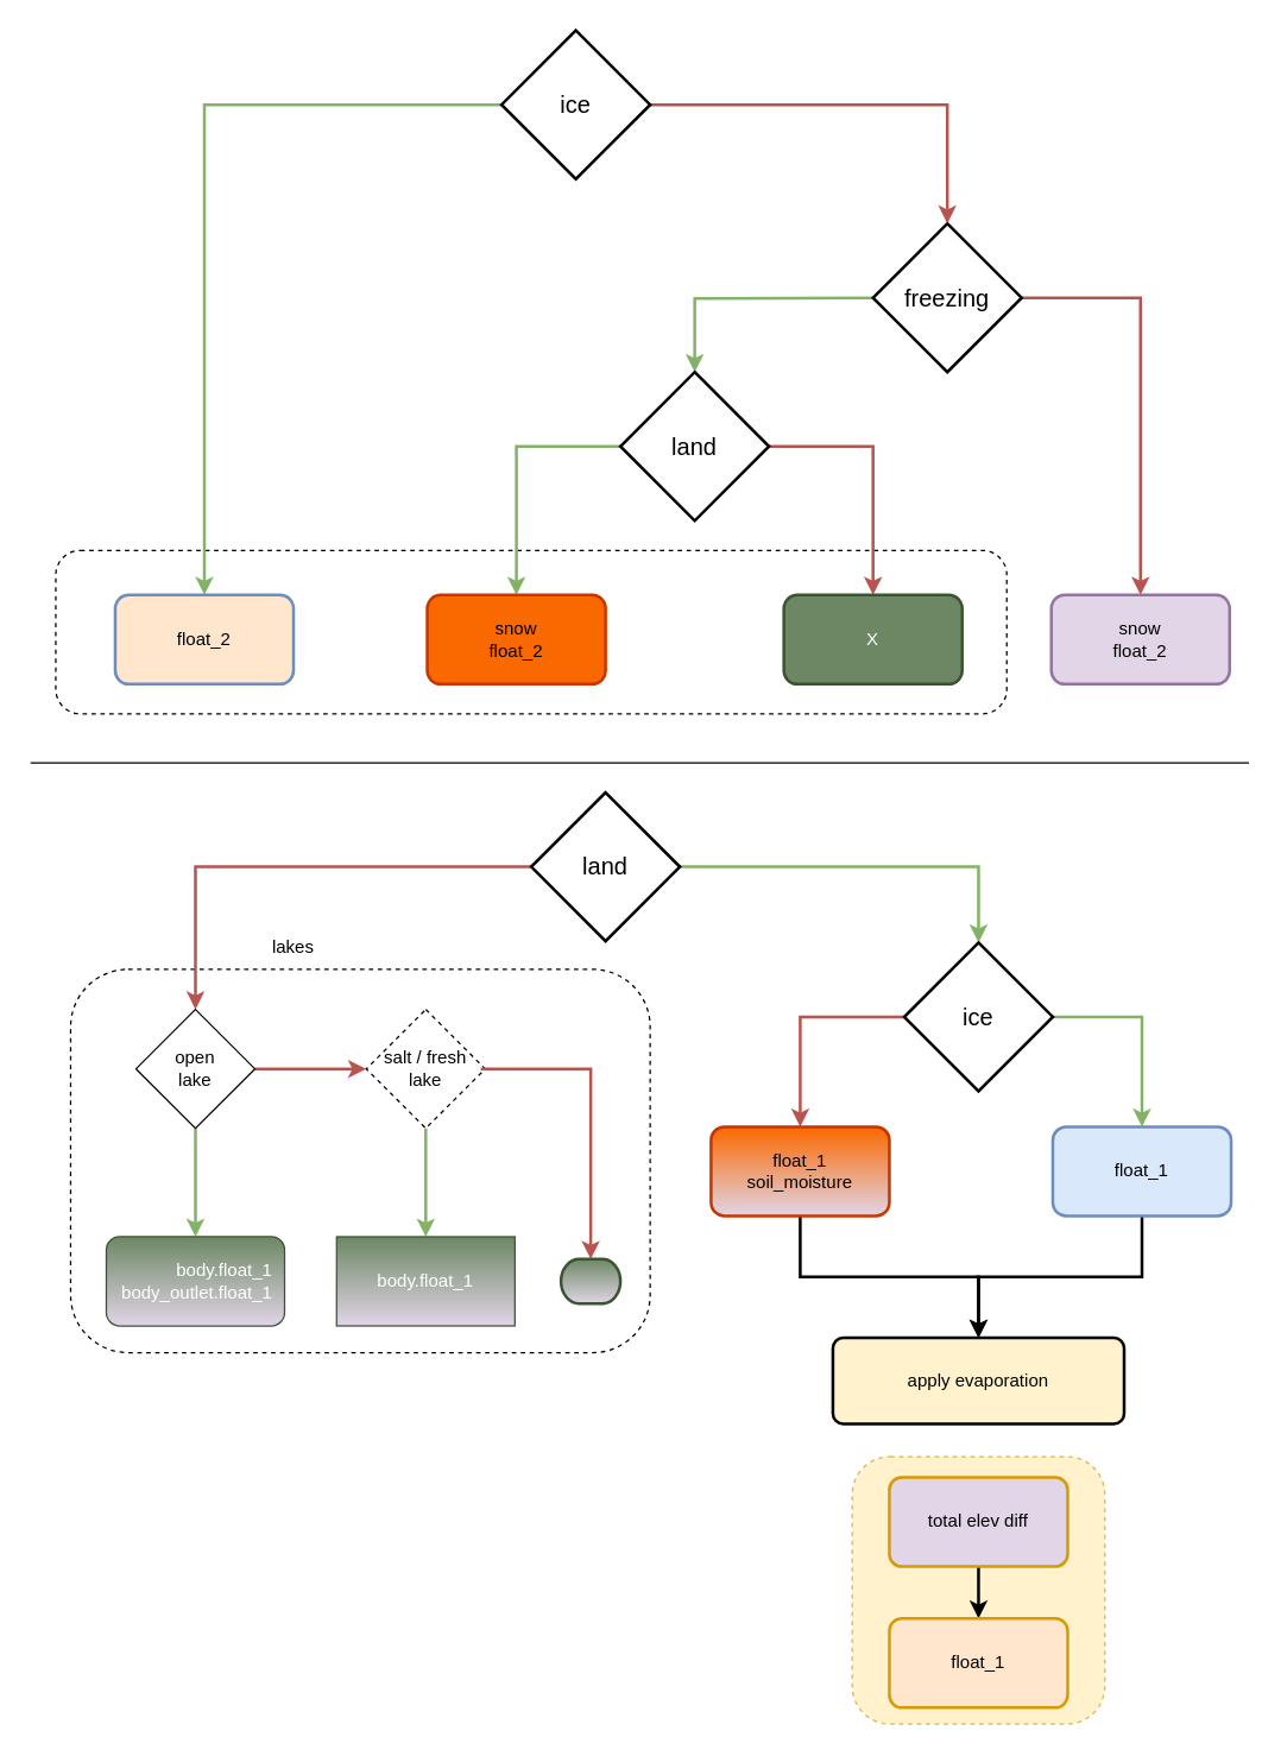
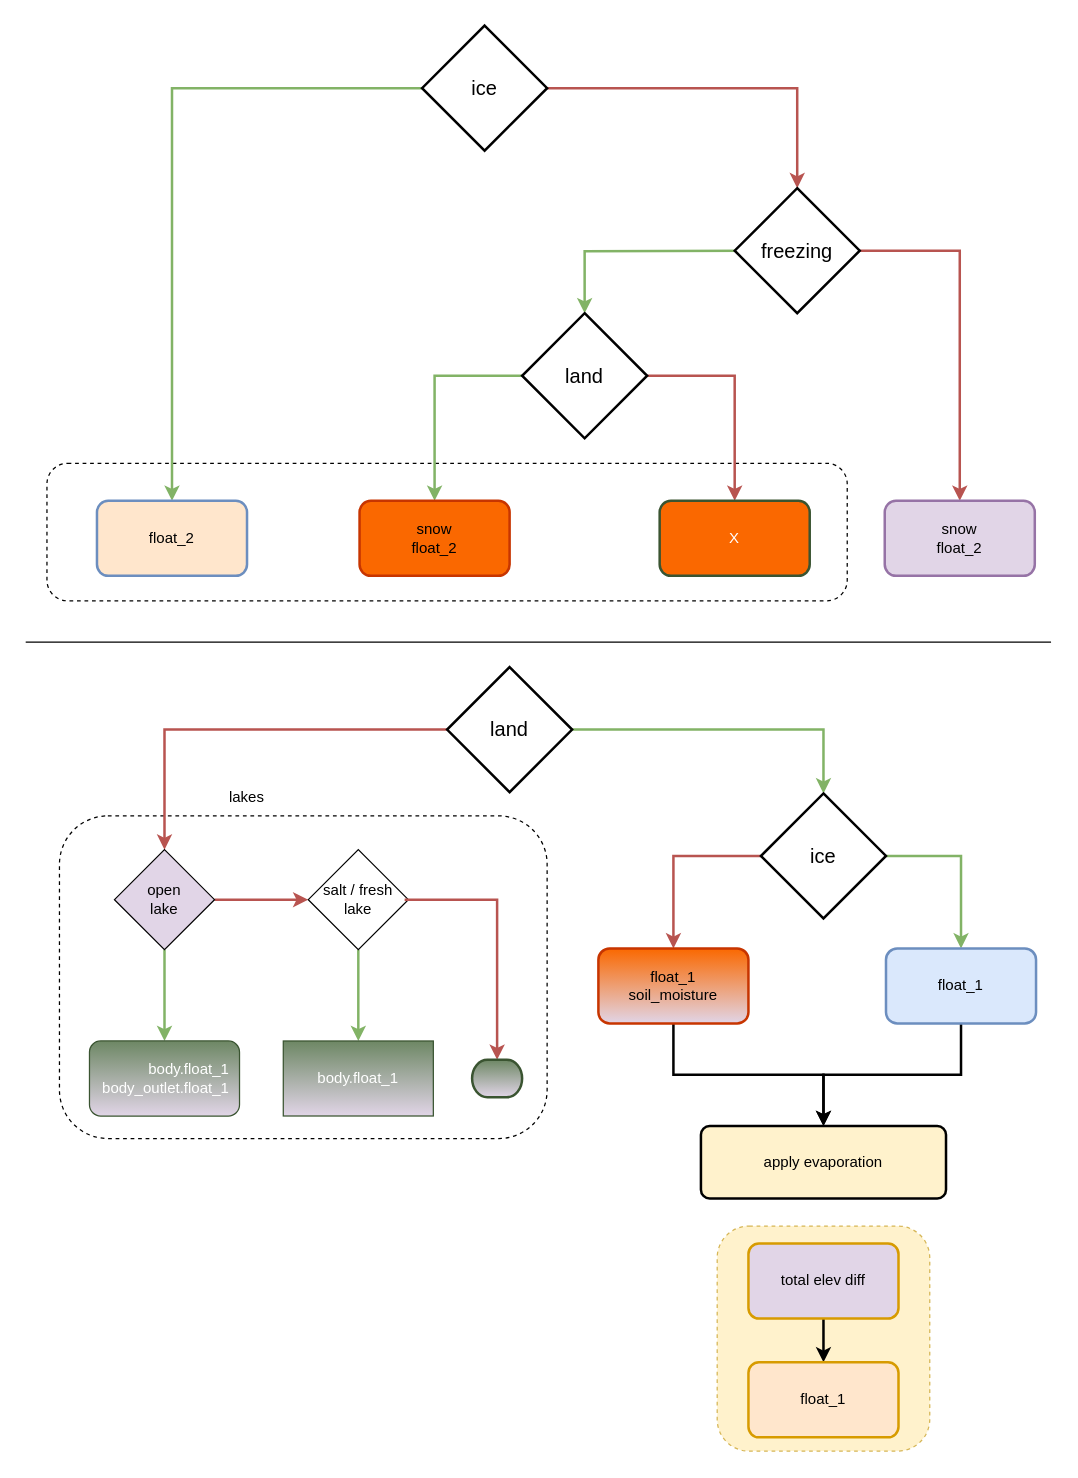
  <mxCell id="0" />
  <mxCell id="1" parent="0" />
  <mxCell id="2" value="" style="rounded=1;whiteSpace=wrap;html=1;dashed=1;fillColor=#fff2cc;strokeColor=#d6b656;" vertex="1" parent="1"><mxGeometry x="573" y="980" width="170" height="180" as="geometry" /></mxCell>
  <mxCell id="3" value="" style="rounded=1;whiteSpace=wrap;html=1;fillColor=none;dashed=1;" vertex="1" parent="1"><mxGeometry x="47" y="652" width="390" height="258" as="geometry" /></mxCell>
  <mxCell id="4" value="" style="rounded=1;whiteSpace=wrap;html=1;dashed=1;fillColor=none;" parent="1" vertex="1"><mxGeometry x="37" y="370" width="640" height="110" as="geometry" /></mxCell>
  <mxCell id="5" value="" style="edgeStyle=orthogonalEdgeStyle;rounded=0;orthogonalLoop=1;jettySize=auto;html=1;fillColor=#d5e8d4;strokeColor=#82b366;strokeWidth=2;" parent="1" source="7" target="8" edge="1"><mxGeometry relative="1" as="geometry" /></mxCell>
  <mxCell id="6" value="" style="edgeStyle=orthogonalEdgeStyle;rounded=0;orthogonalLoop=1;jettySize=auto;html=1;entryX=0.5;entryY=0;entryDx=0;entryDy=0;entryPerimeter=0;fillColor=#f8cecc;strokeColor=#b85450;strokeWidth=2;" parent="1" source="7" target="11" edge="1"><mxGeometry relative="1" as="geometry" /></mxCell>
  <mxCell id="7" value="&lt;font style=&quot;font-size: 16px;&quot;&gt;ice&lt;/font&gt;" style="strokeWidth=2;html=1;shape=mxgraph.flowchart.decision;whiteSpace=wrap;" parent="1" vertex="1"><mxGeometry x="337" y="20" width="100" height="100" as="geometry" /></mxCell>
  <mxCell id="8" value="float_2" style="whiteSpace=wrap;html=1;strokeWidth=2;strokeColor=#6c8ebf;rounded=1;fillColor=#ffe6cc;" parent="1" vertex="1"><mxGeometry x="77" y="400" width="120" height="60" as="geometry" /></mxCell>
  <mxCell id="9" value="" style="edgeStyle=orthogonalEdgeStyle;rounded=0;orthogonalLoop=1;jettySize=auto;html=1;entryX=0.5;entryY=0;entryDx=0;entryDy=0;entryPerimeter=0;fillColor=#d5e8d4;strokeColor=#82b366;exitX=0;exitY=0.5;exitDx=0;exitDy=0;exitPerimeter=0;strokeWidth=2;" parent="1" target="14" edge="1"><mxGeometry relative="1" as="geometry"><mxPoint x="597" y="200" as="sourcePoint" /></mxGeometry></mxCell>
  <mxCell id="10" value="" style="edgeStyle=orthogonalEdgeStyle;rounded=0;orthogonalLoop=1;jettySize=auto;html=1;exitX=1;exitY=0.5;exitDx=0;exitDy=0;exitPerimeter=0;fillColor=#f8cecc;strokeColor=#b85450;strokeWidth=2;" parent="1" source="11" target="15" edge="1"><mxGeometry relative="1" as="geometry" /></mxCell>
  <mxCell id="11" value="&lt;font style=&quot;font-size: 16px;&quot;&gt;freezing&lt;/font&gt;" style="strokeWidth=2;html=1;shape=mxgraph.flowchart.decision;whiteSpace=wrap;" parent="1" vertex="1"><mxGeometry x="587" y="150" width="100" height="100" as="geometry" /></mxCell>
  <mxCell id="12" value="" style="edgeStyle=orthogonalEdgeStyle;rounded=0;orthogonalLoop=1;jettySize=auto;html=1;fillColor=#d5e8d4;strokeColor=#82b366;strokeWidth=2;" parent="1" source="14" target="16" edge="1"><mxGeometry relative="1" as="geometry" /></mxCell>
  <mxCell id="13" value="" style="edgeStyle=orthogonalEdgeStyle;rounded=0;orthogonalLoop=1;jettySize=auto;html=1;fillColor=#f8cecc;strokeColor=#b85450;strokeWidth=2;" parent="1" source="14" target="17" edge="1"><mxGeometry relative="1" as="geometry" /></mxCell>
  <mxCell id="14" value="&lt;font style=&quot;font-size: 16px;&quot;&gt;land&lt;/font&gt;" style="strokeWidth=2;html=1;shape=mxgraph.flowchart.decision;whiteSpace=wrap;" parent="1" vertex="1"><mxGeometry x="417" y="250" width="100" height="100" as="geometry" /></mxCell>
  <mxCell id="15" value="&lt;div&gt;snow&lt;/div&gt;&lt;div&gt;float_2&lt;br&gt;&lt;/div&gt;" style="whiteSpace=wrap;html=1;strokeWidth=2;rounded=1;fillColor=#e1d5e7;strokeColor=#9673a6;" parent="1" vertex="1"><mxGeometry x="707" y="400" width="120" height="60" as="geometry" /></mxCell>
  <mxCell id="16" value="&lt;div&gt;snow&lt;/div&gt;&lt;div&gt;float_2&lt;br&gt;&lt;/div&gt;" style="whiteSpace=wrap;html=1;strokeWidth=2;rounded=1;fillColor=#fa6800;strokeColor=#C73500;fontColor=#000000;align=center;spacingRight=0;" parent="1" vertex="1"><mxGeometry x="287" y="400" width="120" height="60" as="geometry" /></mxCell>
- <mxCell id="17" value="X" style="rounded=1;whiteSpace=wrap;html=1;strokeWidth=2;fillColor=#6d8764;strokeColor=#3A5431;fontColor=#ffffff;" parent="1" vertex="1"><mxGeometry x="527" y="400" width="120" height="60" as="geometry" /></mxCell>
+ <mxCell id="17" value="X" style="rounded=1;whiteSpace=wrap;html=1;strokeWidth=2;fillColor=#fa6800;strokeColor=#3A5431;fontColor=#ffffff;" parent="1" vertex="1"><mxGeometry x="527" y="400" width="120" height="60" as="geometry" /></mxCell>
  <mxCell id="18" value="" style="endArrow=none;html=1;rounded=0;" parent="1" edge="1"><mxGeometry width="50" height="50" relative="1" as="geometry"><mxPoint x="20" y="513" as="sourcePoint" /><mxPoint x="840" y="513" as="targetPoint" /></mxGeometry></mxCell>
  <mxCell id="19" value="" style="edgeStyle=orthogonalEdgeStyle;rounded=0;orthogonalLoop=1;jettySize=auto;html=1;exitX=0;exitY=0.5;exitDx=0;exitDy=0;exitPerimeter=0;fillColor=#f8cecc;strokeColor=#b85450;strokeWidth=2;" parent="1" source="21" target="36" edge="1"><mxGeometry relative="1" as="geometry"><mxPoint x="137" y="758" as="targetPoint" /></mxGeometry></mxCell>
  <mxCell id="20" value="" style="edgeStyle=orthogonalEdgeStyle;rounded=0;orthogonalLoop=1;jettySize=auto;html=1;exitX=1;exitY=0.5;exitDx=0;exitDy=0;exitPerimeter=0;fillColor=#d5e8d4;strokeColor=#82b366;strokeWidth=2;" parent="1" source="21" target="24" edge="1"><mxGeometry relative="1" as="geometry" /></mxCell>
  <mxCell id="21" value="&lt;font style=&quot;font-size: 16px;&quot;&gt;land&lt;/font&gt;" style="strokeWidth=2;html=1;shape=mxgraph.flowchart.decision;whiteSpace=wrap;" parent="1" vertex="1"><mxGeometry x="357" y="533" width="100" height="100" as="geometry" /></mxCell>
  <mxCell id="22" value="" style="edgeStyle=orthogonalEdgeStyle;rounded=0;orthogonalLoop=1;jettySize=auto;html=1;fillColor=#f8cecc;strokeColor=#b85450;strokeWidth=2;" parent="1" source="24" target="26" edge="1"><mxGeometry relative="1" as="geometry" /></mxCell>
  <mxCell id="23" value="" style="edgeStyle=orthogonalEdgeStyle;rounded=0;orthogonalLoop=1;jettySize=auto;html=1;exitX=1;exitY=0.5;exitDx=0;exitDy=0;exitPerimeter=0;fillColor=#d5e8d4;strokeColor=#82b366;strokeWidth=2;" parent="1" source="24" target="28" edge="1"><mxGeometry relative="1" as="geometry" /></mxCell>
  <mxCell id="24" value="&lt;font style=&quot;font-size: 16px;&quot;&gt;&lt;font style=&quot;font-size: 16px;&quot;&gt;ice&lt;/font&gt;&lt;/font&gt;" style="strokeWidth=2;html=1;shape=mxgraph.flowchart.decision;whiteSpace=wrap;" parent="1" vertex="1"><mxGeometry x="608" y="634" width="100" height="100" as="geometry" /></mxCell>
  <mxCell id="25" style="edgeStyle=orthogonalEdgeStyle;rounded=0;orthogonalLoop=1;jettySize=auto;html=1;exitX=0.5;exitY=1;exitDx=0;exitDy=0;entryX=0.5;entryY=0;entryDx=0;entryDy=0;strokeWidth=2;" parent="1" source="26" target="30" edge="1"><mxGeometry relative="1" as="geometry"><mxPoint x="472" y="890" as="targetPoint" /></mxGeometry></mxCell>
  <mxCell id="26" value="&lt;div&gt;float_1&lt;div&gt;soil_moisture&lt;br&gt;&lt;/div&gt;&lt;/div&gt;" style="rounded=1;whiteSpace=wrap;html=1;strokeWidth=2;fillColor=#fa6800;strokeColor=#C73500;fontColor=#000000;gradientColor=#E1D5E7;" parent="1" vertex="1"><mxGeometry x="478" y="758" width="120" height="60" as="geometry" /></mxCell>
  <mxCell id="27" style="edgeStyle=orthogonalEdgeStyle;rounded=0;orthogonalLoop=1;jettySize=auto;html=1;exitX=0.5;exitY=1;exitDx=0;exitDy=0;strokeWidth=2;entryX=0.5;entryY=0;entryDx=0;entryDy=0;" parent="1" source="28" edge="1" target="30"><mxGeometry relative="1" as="geometry"><mxPoint x="472" y="900" as="targetPoint" /></mxGeometry></mxCell>
  <mxCell id="28" value="&lt;div&gt;float_1&lt;/div&gt;" style="rounded=1;whiteSpace=wrap;html=1;strokeWidth=2;fillColor=#dae8fc;strokeColor=#6c8ebf;" parent="1" vertex="1"><mxGeometry x="708" y="758" width="120" height="60" as="geometry" /></mxCell>
  <mxCell id="29" value="lakes" style="text;html=1;align=center;verticalAlign=middle;whiteSpace=wrap;rounded=0;" parent="1" vertex="1"><mxGeometry x="167" y="622" width="60" height="30" as="geometry" /></mxCell>
  <mxCell id="30" value="apply evaporation" style="rounded=1;whiteSpace=wrap;html=1;absoluteArcSize=1;arcSize=14;strokeWidth=2;fillColor=#fff2cc;" parent="1" vertex="1"><mxGeometry x="560" y="900" width="196" height="58" as="geometry" /></mxCell>
  <mxCell id="31" value="" style="edgeStyle=orthogonalEdgeStyle;rounded=0;orthogonalLoop=1;jettySize=auto;html=1;strokeWidth=2;" parent="1" source="32" target="33" edge="1"><mxGeometry relative="1" as="geometry" /></mxCell>
  <mxCell id="32" value="total elev diff" style="rounded=1;whiteSpace=wrap;html=1;arcSize=14;strokeWidth=2;fillColor=#e1d5e7;strokeColor=#d79b00;" parent="1" vertex="1"><mxGeometry x="598" y="994" width="120" height="60" as="geometry" /></mxCell>
  <mxCell id="33" value="float_1" style="rounded=1;whiteSpace=wrap;html=1;fillColor=#ffe6cc;strokeColor=#d79b00;arcSize=14;strokeWidth=2;" parent="1" vertex="1"><mxGeometry x="598" y="1089" width="120" height="60" as="geometry" /></mxCell>
  <mxCell id="34" value="" style="edgeStyle=orthogonalEdgeStyle;rounded=0;orthogonalLoop=1;jettySize=auto;html=1;fillColor=#d5e8d4;strokeColor=#82b366;strokeWidth=2;" edge="1" parent="1" source="36" target="37"><mxGeometry relative="1" as="geometry" /></mxCell>
  <mxCell id="35" value="" style="edgeStyle=orthogonalEdgeStyle;rounded=0;orthogonalLoop=1;jettySize=auto;html=1;fillColor=#f8cecc;strokeColor=#b85450;strokeWidth=2;" edge="1" parent="1" source="36" target="39"><mxGeometry relative="1" as="geometry" /></mxCell>
- <mxCell id="36" value="&lt;div&gt;open&lt;/div&gt;&lt;div&gt;lake&lt;br&gt;&lt;/div&gt;" style="rhombus;whiteSpace=wrap;html=1;" vertex="1" parent="1"><mxGeometry x="91" y="679" width="80" height="80" as="geometry" /></mxCell>
+ <mxCell id="36" value="&lt;div&gt;open&lt;/div&gt;&lt;div&gt;lake&lt;br&gt;&lt;/div&gt;" style="rhombus;whiteSpace=wrap;html=1;fillColor=#e1d5e7;" vertex="1" parent="1"><mxGeometry x="91" y="679" width="80" height="80" as="geometry" /></mxCell>
  <mxCell id="37" value="&lt;div&gt;body.float_1&lt;/div&gt;&lt;div&gt;body_outlet.float_1&lt;br&gt;&lt;/div&gt;" style="rounded=1;whiteSpace=wrap;html=1;fillColor=#6d8764;fontColor=#ffffff;strokeColor=#3A5431;gradientColor=#E1D5E7;align=right;spacingRight=6;" vertex="1" parent="1"><mxGeometry x="71" y="832" width="120" height="60" as="geometry" /></mxCell>
  <mxCell id="38" value="" style="edgeStyle=orthogonalEdgeStyle;rounded=0;orthogonalLoop=1;jettySize=auto;html=1;fillColor=#d5e8d4;strokeColor=#82b366;strokeWidth=2;" edge="1" parent="1" source="39" target="40"><mxGeometry relative="1" as="geometry" /></mxCell>
- <mxCell id="39" value="salt / fresh&lt;br&gt;&lt;div&gt;lake&lt;/div&gt;" style="rhombus;whiteSpace=wrap;html=1;dashed=1;" vertex="1" parent="1"><mxGeometry x="246" y="679" width="80" height="80" as="geometry" /></mxCell>
+ <mxCell id="39" value="salt / fresh&lt;br&gt;&lt;div&gt;lake&lt;/div&gt;" style="rhombus;whiteSpace=wrap;html=1;" vertex="1" parent="1"><mxGeometry x="246" y="679" width="80" height="80" as="geometry" /></mxCell>
  <mxCell id="40" value="body.float_1" style="whiteSpace=wrap;html=1;fillColor=#6d8764;fontColor=#ffffff;strokeColor=#3A5431;gradientColor=#E1D5E7;rounded=0;" vertex="1" parent="1"><mxGeometry x="226" y="832" width="120" height="60" as="geometry" /></mxCell>
  <mxCell id="41" value="" style="edgeStyle=orthogonalEdgeStyle;rounded=0;orthogonalLoop=1;jettySize=auto;html=1;fillColor=#f8cecc;strokeColor=#b85450;strokeWidth=2;entryDx=0;entryDy=0;entryPerimeter=0;exitX=0.963;exitY=0.5;exitDx=0;exitDy=0;exitPerimeter=0;entryX=0.5;entryY=0;" edge="1" parent="1" source="39" target="42"><mxGeometry relative="1" as="geometry"><mxPoint x="328" y="719" as="sourcePoint" /><mxPoint x="405" y="840" as="targetPoint" /></mxGeometry></mxCell>
  <mxCell id="42" value="" style="strokeWidth=2;html=1;shape=mxgraph.flowchart.terminator;whiteSpace=wrap;fillColor=#6d8764;fontColor=#ffffff;strokeColor=#3A5431;gradientColor=#E1D5E7;" vertex="1" parent="1"><mxGeometry x="377" y="847" width="40" height="30" as="geometry" /></mxCell>
